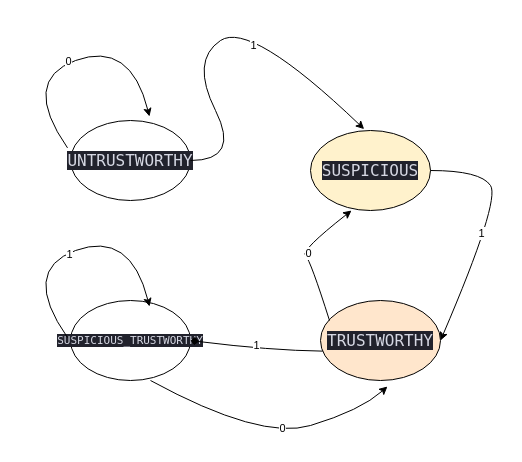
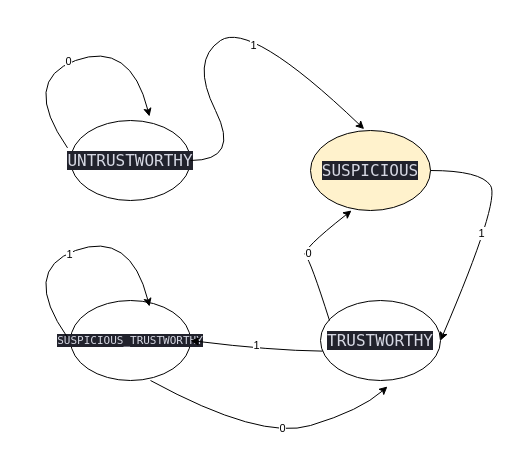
  <mxCell id="0" />
  <mxCell id="1" parent="0" />
  <mxCell id="2" value="&lt;span style=&quot;color: rgb(213, 215, 226); font-family: &amp;quot;JetBrains Mono&amp;quot;, SFMono-Regular, Consolas, Menlo, monospace; font-size: 16px; font-variant-ligatures: none; text-align: left; background-color: rgb(33, 34, 44);&quot;&gt;UNTRUSTWORTHY&lt;/span&gt;" style="ellipse;whiteSpace=wrap;html=1;" vertex="1" parent="1"><mxGeometry x="70" y="120" width="120" height="80" as="geometry" /></mxCell>
  <mxCell id="3" value="&lt;span style=&quot;color: rgb(213, 215, 226); font-family: &amp;quot;JetBrains Mono&amp;quot;, SFMono-Regular, Consolas, Menlo, monospace; font-size: 11px; font-variant-ligatures: none; text-align: left; background-color: rgb(33, 34, 44);&quot;&gt;SUSPICIOUS_TRUSTWORTHY&lt;/span&gt;" style="ellipse;whiteSpace=wrap;html=1;fontSize=11;" vertex="1" parent="1"><mxGeometry x="70" y="300" width="120" height="80" as="geometry" /></mxCell>
  <mxCell id="4" value="&lt;span style=&quot;color: rgb(213, 215, 226); font-family: &amp;quot;JetBrains Mono&amp;quot;, SFMono-Regular, Consolas, Menlo, monospace; font-size: 16px; font-variant-ligatures: none; text-align: left; background-color: rgb(33, 34, 44);&quot;&gt;SUSPICIOUS&lt;/span&gt;" style="ellipse;whiteSpace=wrap;html=1;fillColor=#fff2cc;" vertex="1" parent="1"><mxGeometry x="310" y="130" width="120" height="80" as="geometry" /></mxCell>
- <mxCell id="5" value="&lt;span style=&quot;color: rgb(213, 215, 226); font-family: &amp;quot;JetBrains Mono&amp;quot;, SFMono-Regular, Consolas, Menlo, monospace; font-size: 16px; font-variant-ligatures: none; text-align: left; background-color: rgb(33, 34, 44);&quot;&gt;TRUSTWORTHY&lt;/span&gt;" style="ellipse;whiteSpace=wrap;html=1;fillColor=#ffe6cc;" vertex="1" parent="1"><mxGeometry x="320" y="300" width="120" height="80" as="geometry" /></mxCell>
+ <mxCell id="5" value="&lt;span style=&quot;color: rgb(213, 215, 226); font-family: &amp;quot;JetBrains Mono&amp;quot;, SFMono-Regular, Consolas, Menlo, monospace; font-size: 16px; font-variant-ligatures: none; text-align: left; background-color: rgb(33, 34, 44);&quot;&gt;TRUSTWORTHY&lt;/span&gt;" style="ellipse;whiteSpace=wrap;html=1;" vertex="1" parent="1"><mxGeometry x="320" y="300" width="120" height="80" as="geometry" /></mxCell>
  <mxCell id="6" value="" style="curved=1;endArrow=classic;html=1;rounded=0;entryX=0.658;entryY=-0.05;entryDx=0;entryDy=0;entryPerimeter=0;exitX=-0.025;exitY=0.342;exitDx=0;exitDy=0;exitPerimeter=0;" edge="1" parent="1" source="2" target="2"><mxGeometry width="50" height="50" relative="1" as="geometry"><mxPoint x="40" y="110" as="sourcePoint" /><mxPoint x="90" y="60" as="targetPoint" /><Array as="points"><mxPoint x="20" y="80" /><mxPoint x="130" y="40" /></Array></mxGeometry></mxCell>
  <mxCell id="7" value="0" style="edgeLabel;html=1;align=center;verticalAlign=middle;resizable=0;points=[];" vertex="1" connectable="0" parent="6"><mxGeometry x="-0.043" y="2" relative="1" as="geometry"><mxPoint as="offset" /></mxGeometry></mxCell>
  <mxCell id="8" value="" style="curved=1;endArrow=classic;html=1;rounded=0;entryX=0.658;entryY=-0.05;entryDx=0;entryDy=0;entryPerimeter=0;exitX=-0.025;exitY=0.342;exitDx=0;exitDy=0;exitPerimeter=0;" edge="1" parent="1"><mxGeometry width="50" height="50" relative="1" as="geometry"><mxPoint x="67" y="337" as="sourcePoint" /><mxPoint x="149" y="306" as="targetPoint" /><Array as="points"><mxPoint x="20" y="270" /><mxPoint x="130" y="230" /></Array></mxGeometry></mxCell>
  <mxCell id="9" value="1" style="edgeLabel;html=1;align=center;verticalAlign=middle;resizable=0;points=[];" vertex="1" connectable="0" parent="8"><mxGeometry x="-0.045" y="-1" relative="1" as="geometry"><mxPoint x="1" as="offset" /></mxGeometry></mxCell>
  <mxCell id="10" value="" style="curved=1;endArrow=classic;html=1;rounded=0;entryX=0.447;entryY=-0.017;entryDx=0;entryDy=0;entryPerimeter=0;" edge="1" parent="1" target="4"><mxGeometry width="50" height="50" relative="1" as="geometry"><mxPoint x="190" y="160" as="sourcePoint" /><mxPoint x="240" y="110" as="targetPoint" /><Array as="points"><mxPoint x="240" y="160" /><mxPoint x="190" y="60" /><mxPoint x="250" y="20" /></Array></mxGeometry></mxCell>
  <mxCell id="11" value="1" style="edgeLabel;html=1;align=center;verticalAlign=middle;resizable=0;points=[];" vertex="1" connectable="0" parent="10"><mxGeometry x="0.288" y="-16" relative="1" as="geometry"><mxPoint as="offset" /></mxGeometry></mxCell>
  <mxCell id="12" value="" style="curved=1;endArrow=classic;html=1;rounded=0;entryX=1;entryY=0.5;entryDx=0;entryDy=0;" edge="1" parent="1" target="5"><mxGeometry width="50" height="50" relative="1" as="geometry"><mxPoint x="430" y="170" as="sourcePoint" /><mxPoint x="480" y="120" as="targetPoint" /><Array as="points"><mxPoint x="480" y="170" /><mxPoint x="500" y="200" /></Array></mxGeometry></mxCell>
  <mxCell id="13" value="1" style="edgeLabel;html=1;align=center;verticalAlign=middle;resizable=0;points=[];" vertex="1" connectable="0" parent="12"><mxGeometry x="0.043" y="-5" relative="1" as="geometry"><mxPoint as="offset" /></mxGeometry></mxCell>
  <mxCell id="14" value="" style="curved=1;endArrow=classic;html=1;rounded=0;entryX=0.342;entryY=1;entryDx=0;entryDy=0;entryPerimeter=0;" edge="1" parent="1" target="4"><mxGeometry width="50" height="50" relative="1" as="geometry"><mxPoint x="329" y="320" as="sourcePoint" /><mxPoint x="379" y="270" as="targetPoint" /><Array as="points"><mxPoint x="310" y="260" /><mxPoint x="300" y="250" /></Array></mxGeometry></mxCell>
  <mxCell id="15" value="0" style="edgeLabel;html=1;align=center;verticalAlign=middle;resizable=0;points=[];" vertex="1" connectable="0" parent="14"><mxGeometry x="-0.004" y="-4" relative="1" as="geometry"><mxPoint y="1" as="offset" /></mxGeometry></mxCell>
  <mxCell id="16" value="" style="curved=1;endArrow=classic;html=1;rounded=0;entryX=0.558;entryY=1.075;entryDx=0;entryDy=0;entryPerimeter=0;" edge="1" parent="1" target="5"><mxGeometry width="50" height="50" relative="1" as="geometry"><mxPoint x="150" y="380" as="sourcePoint" /><mxPoint x="200" y="330" as="targetPoint" /><Array as="points"><mxPoint x="260" y="440" /><mxPoint x="360" y="410" /></Array></mxGeometry></mxCell>
  <mxCell id="17" value="0" style="edgeLabel;html=1;align=center;verticalAlign=middle;resizable=0;points=[];" vertex="1" connectable="0" parent="16"><mxGeometry x="0.13" y="6" relative="1" as="geometry"><mxPoint as="offset" /></mxGeometry></mxCell>
- <mxCell id="18" value="" style="curved=1;endArrow=diamond;html=1;rounded=0;exitX=0.019;exitY=0.633;exitDx=0;exitDy=0;exitPerimeter=0;entryX=1;entryY=0.5;entryDx=0;entryDy=0;" edge="1" parent="1" source="5" target="3"><mxGeometry width="50" height="50" relative="1" as="geometry"><mxPoint x="220" y="350" as="sourcePoint" /><mxPoint x="270" y="300" as="targetPoint" /><Array as="points"><mxPoint x="270" y="350" /></Array></mxGeometry></mxCell>
+ <mxCell id="18" value="" style="curved=1;endArrow=classic;html=1;rounded=0;exitX=0.019;exitY=0.633;exitDx=0;exitDy=0;exitPerimeter=0;entryX=1;entryY=0.5;entryDx=0;entryDy=0;" edge="1" parent="1" source="5" target="3"><mxGeometry width="50" height="50" relative="1" as="geometry"><mxPoint x="220" y="350" as="sourcePoint" /><mxPoint x="270" y="300" as="targetPoint" /><Array as="points"><mxPoint x="270" y="350" /></Array></mxGeometry></mxCell>
  <mxCell id="19" value="1" style="edgeLabel;html=1;align=center;verticalAlign=middle;resizable=0;points=[];" vertex="1" connectable="0" parent="18"><mxGeometry x="0.005" y="-4" relative="1" as="geometry"><mxPoint as="offset" /></mxGeometry></mxCell>
